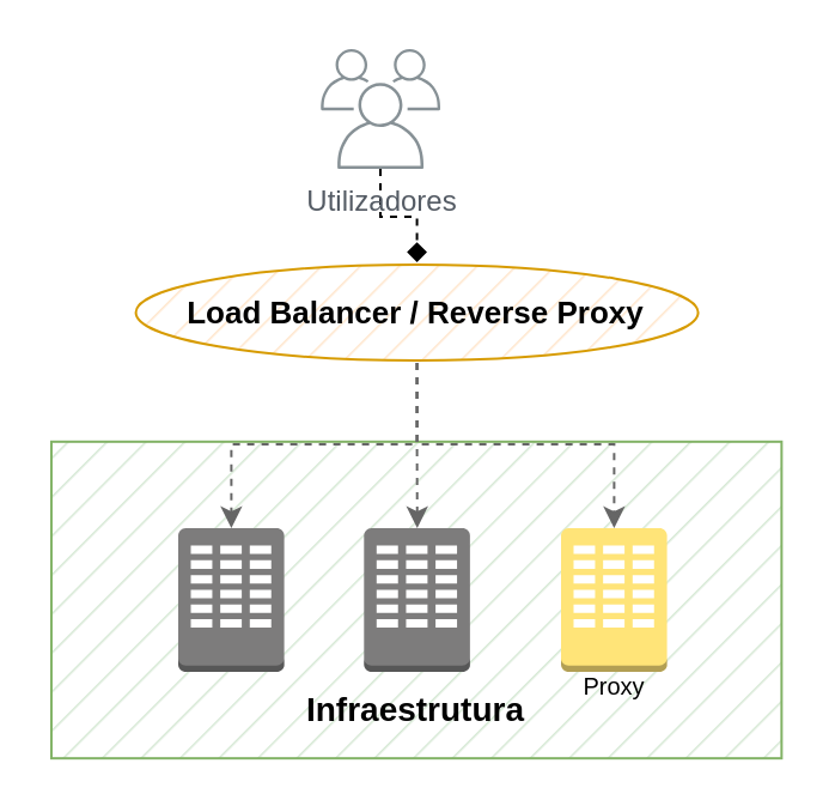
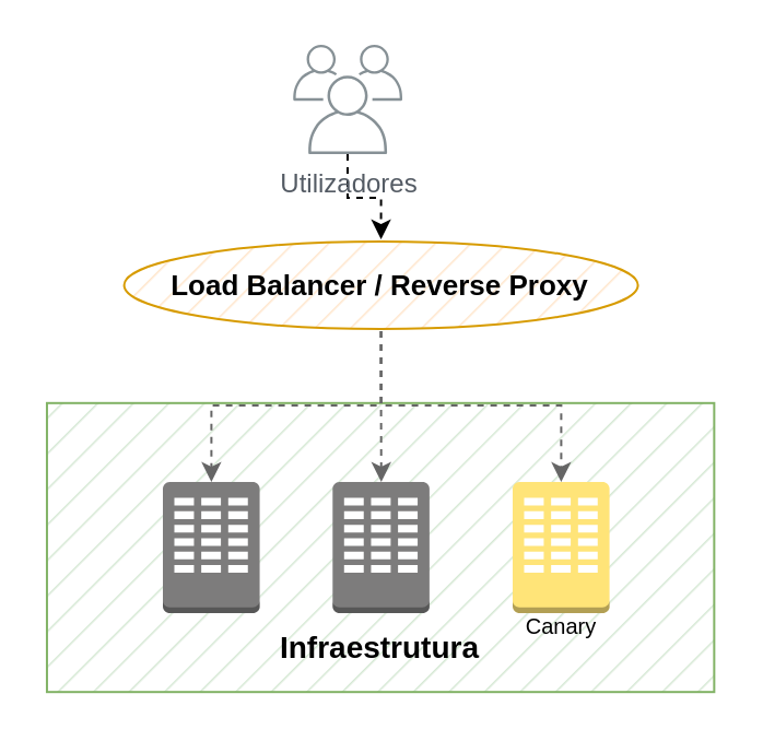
  <mxCell id="0" />
  <mxCell id="1" parent="0" />
  <mxCell id="2" value="&lt;p style=&quot;line-height: 120%; margin-top: 92px; margin-bottom: 0px; padding-bottom: 0px; margin-right: 0px;&quot;&gt;&lt;b&gt;&lt;font style=&quot;font-size: 14px;&quot;&gt;Infraestrutura&lt;/font&gt;&lt;/b&gt;&lt;/p&gt;" style="whiteSpace=wrap;html=1;fillColor=#d5e8d4;strokeColor=#82b366;fillStyle=hatch;" parent="1" vertex="1"><mxGeometry x="20.98" y="183.91" width="305.2" height="132.18" as="geometry" /></mxCell>
- <mxCell id="3" style="edgeStyle=orthogonalEdgeStyle;rounded=0;orthogonalLoop=1;jettySize=auto;html=1;entryX=0.5;entryY=0;entryDx=0;entryDy=0;dashed=1;endArrow=diamond;" parent="1" source="4" target="9" edge="1"><mxGeometry relative="1" as="geometry" /></mxCell>
+ <mxCell id="3" style="edgeStyle=orthogonalEdgeStyle;rounded=0;orthogonalLoop=1;jettySize=auto;html=1;entryX=0.5;entryY=0;entryDx=0;entryDy=0;dashed=1;" parent="1" source="4" target="9" edge="1"><mxGeometry relative="1" as="geometry" /></mxCell>
  <mxCell id="4" value="Utilizadores" style="sketch=0;outlineConnect=0;gradientColor=none;fontColor=#545B64;strokeColor=none;fillColor=#879196;dashed=0;verticalLabelPosition=bottom;verticalAlign=top;align=center;html=1;fontSize=12;fontStyle=0;aspect=fixed;shape=mxgraph.aws4.illustration_users;pointerEvents=1" parent="1" vertex="1"><mxGeometry x="133.58" y="20" width="50" height="50" as="geometry" /></mxCell>
  <mxCell id="5" value="" style="outlineConnect=0;dashed=0;verticalLabelPosition=bottom;verticalAlign=top;align=center;html=1;shape=mxgraph.aws3.corporate_data_center;fillColor=#7D7C7C;gradientColor=none;" parent="1" vertex="1"><mxGeometry x="74" y="220" width="44.29" height="60" as="geometry" /></mxCell>
  <mxCell id="6" style="edgeStyle=orthogonalEdgeStyle;rounded=0;orthogonalLoop=1;jettySize=auto;html=1;curved=0;dashed=1;fillColor=#f5f5f5;strokeColor=#666666;" parent="1" source="9" target="5" edge="1"><mxGeometry relative="1" as="geometry" /></mxCell>
  <mxCell id="7" style="edgeStyle=orthogonalEdgeStyle;rounded=0;orthogonalLoop=1;jettySize=auto;html=1;curved=0;dashed=1;fillColor=#f5f5f5;strokeColor=#666666;" parent="1" source="9" target="10" edge="1"><mxGeometry relative="1" as="geometry" /></mxCell>
  <mxCell id="8" style="edgeStyle=orthogonalEdgeStyle;rounded=0;orthogonalLoop=1;jettySize=auto;html=1;curved=0;dashed=1;fillColor=#f5f5f5;strokeColor=#666666;" parent="1" source="9" target="11" edge="1"><mxGeometry relative="1" as="geometry" /></mxCell>
  <mxCell id="9" value="&lt;b&gt;&lt;font style=&quot;font-size: 13px;&quot;&gt;Load Balancer / Reverse Proxy&lt;/font&gt;&lt;/b&gt;" style="ellipse;whiteSpace=wrap;html=1;fillColor=#ffe6cc;strokeColor=#d79b00;fillStyle=hatch;strokeWidth=1;perimeterSpacing=1;glass=0;" parent="1" vertex="1"><mxGeometry x="56.29" y="110" width="235" height="40" as="geometry" /></mxCell>
  <mxCell id="10" value="" style="outlineConnect=0;dashed=0;verticalLabelPosition=bottom;verticalAlign=top;align=center;html=1;shape=mxgraph.aws3.corporate_data_center;fillColor=#7D7C7C;gradientColor=none;" parent="1" vertex="1"><mxGeometry x="151.65" y="220" width="44.29" height="60" as="geometry" /></mxCell>
  <mxCell id="11" value="" style="outlineConnect=0;dashed=0;verticalLabelPosition=bottom;verticalAlign=top;align=center;html=1;shape=mxgraph.aws3.corporate_data_center;fillColor=#FFE478;strokeColor=#36393d;" parent="1" vertex="1"><mxGeometry x="234" y="220" width="44.29" height="60" as="geometry" /></mxCell>
- <mxCell id="12" value="&lt;font style=&quot;font-size: 10px;&quot;&gt;Proxy&lt;/font&gt;" style="text;html=1;align=center;verticalAlign=middle;resizable=0;points=[];autosize=1;strokeColor=none;fillColor=none;" vertex="1" parent="1"><mxGeometry x="226.15" y="271" width="60" height="30" as="geometry" /></mxCell>
+ <mxCell id="12" value="&lt;font style=&quot;font-size: 10px;&quot;&gt;Canary&lt;/font&gt;" style="text;html=1;align=center;verticalAlign=middle;resizable=0;points=[];autosize=1;strokeColor=none;fillColor=none;" vertex="1" parent="1"><mxGeometry x="226.15" y="271" width="60" height="30" as="geometry" /></mxCell>
